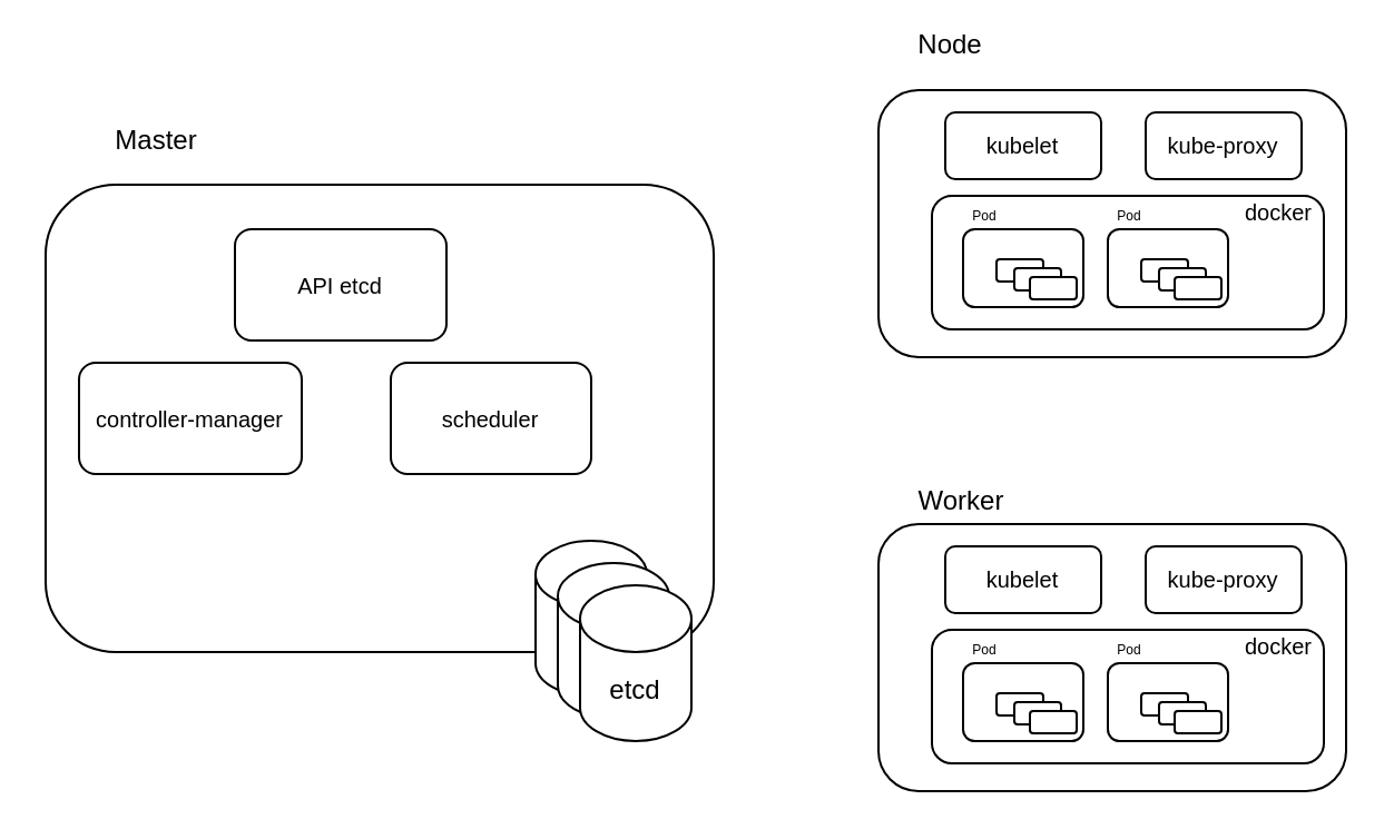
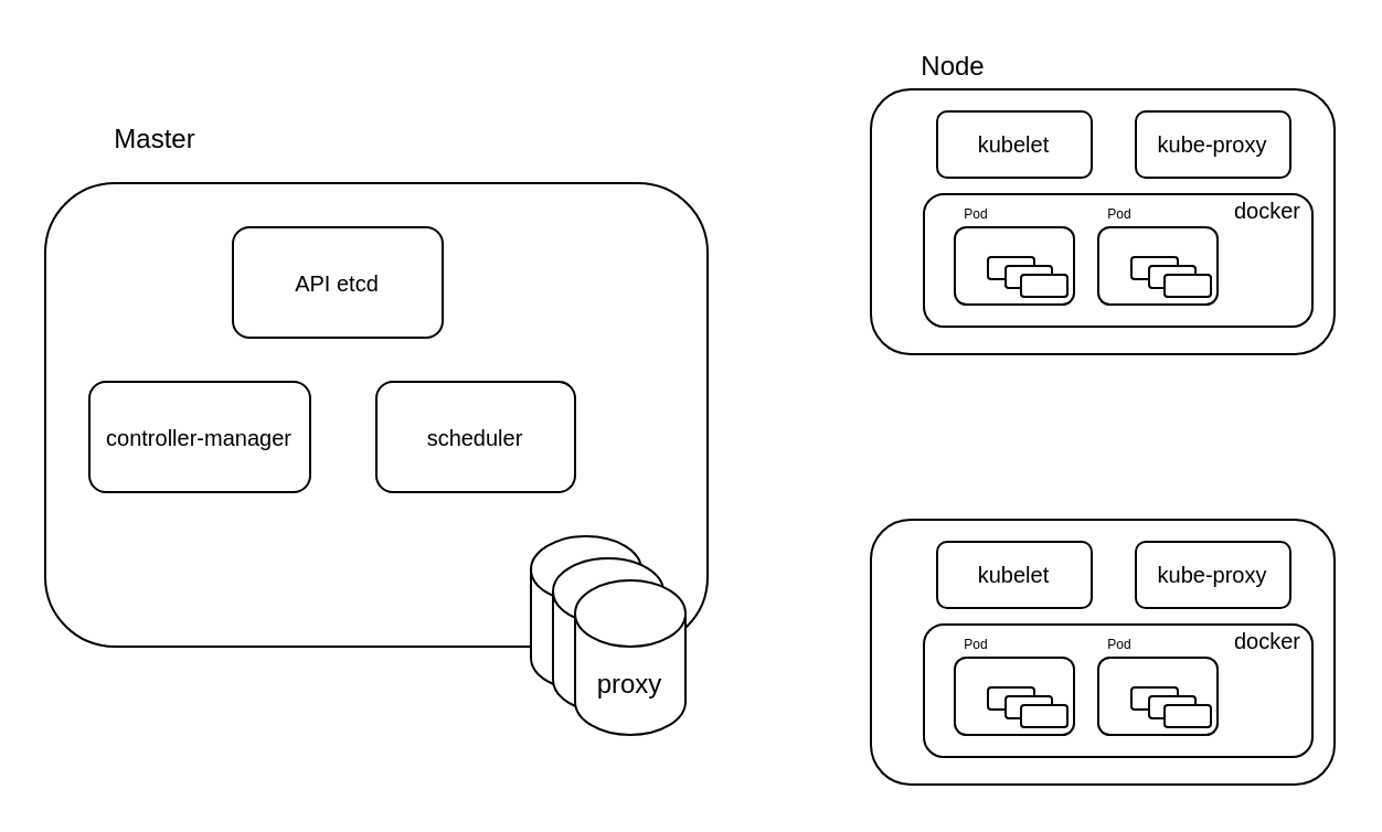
  <mxCell id="0" />
  <mxCell id="1" parent="0" />
  <mxCell id="2" value="" style="rounded=1;whiteSpace=wrap;html=1;" vertex="1" parent="1"><mxGeometry x="20" y="82.5" width="300" height="210" as="geometry" /></mxCell>
  <mxCell id="3" value="&lt;font style=&quot;font-size: 10px;&quot;&gt;API etcd&lt;/font&gt;" style="rounded=1;whiteSpace=wrap;html=1;" vertex="1" parent="1"><mxGeometry x="105" y="102.5" width="95" height="50" as="geometry" /></mxCell>
- <mxCell id="4" value="&lt;font style=&quot;font-size: 10px;&quot;&gt;controller-manager&lt;/font&gt;" style="rounded=1;whiteSpace=wrap;html=1;" vertex="1" parent="1"><mxGeometry x="35" y="162.5" width="100" height="50" as="geometry" /></mxCell>
- <mxCell id="5" value="&lt;font style=&quot;font-size: 10px;&quot;&gt;scheduler&lt;/font&gt;" style="rounded=1;whiteSpace=wrap;html=1;" vertex="1" parent="1"><mxGeometry x="175" y="162.5" width="90" height="50" as="geometry" /></mxCell>
+ <mxCell id="4" value="&lt;font style=&quot;font-size: 10px;&quot;&gt;controller-manager&lt;/font&gt;" style="rounded=1;whiteSpace=wrap;html=1;" vertex="1" parent="1"><mxGeometry x="40" y="172.5" width="100" height="50" as="geometry" /></mxCell>
+ <mxCell id="5" value="&lt;font style=&quot;font-size: 10px;&quot;&gt;scheduler&lt;/font&gt;" style="rounded=1;whiteSpace=wrap;html=1;" vertex="1" parent="1"><mxGeometry x="170" y="172.5" width="90" height="50" as="geometry" /></mxCell>
  <mxCell id="6" value="" style="rounded=1;whiteSpace=wrap;html=1;" vertex="1" parent="1"><mxGeometry x="394" y="40" width="210" height="120" as="geometry" /></mxCell>
  <mxCell id="7" value="&lt;font style=&quot;font-size: 10px;&quot;&gt;kubelet&lt;/font&gt;" style="rounded=1;whiteSpace=wrap;html=1;" vertex="1" parent="1"><mxGeometry x="424" y="50" width="70" height="30" as="geometry" /></mxCell>
  <mxCell id="8" value="&lt;font style=&quot;font-size: 10px;&quot;&gt;kube-proxy&lt;/font&gt;" style="rounded=1;whiteSpace=wrap;html=1;" vertex="1" parent="1"><mxGeometry x="514" y="50" width="70" height="30" as="geometry" /></mxCell>
  <mxCell id="9" value="Master" style="text;strokeColor=none;align=center;fillColor=none;html=1;verticalAlign=middle;whiteSpace=wrap;rounded=0;" vertex="1" parent="1"><mxGeometry x="50" y="52.5" width="40" height="20" as="geometry" /></mxCell>
- <mxCell id="10" value="Node" style="text;strokeColor=none;align=center;fillColor=none;html=1;verticalAlign=middle;whiteSpace=wrap;rounded=0;" vertex="1" parent="1"><mxGeometry x="403" y="10" width="47" height="20" as="geometry" /></mxCell>
+ <mxCell id="10" value="Node" style="text;strokeColor=none;align=center;fillColor=none;html=1;verticalAlign=middle;whiteSpace=wrap;rounded=0;" vertex="1" parent="1"><mxGeometry x="408" y="20" width="47" height="20" as="geometry" /></mxCell>
  <mxCell id="11" value="" style="rounded=1;whiteSpace=wrap;html=1;" vertex="1" parent="1"><mxGeometry x="418" y="87.5" width="176" height="60" as="geometry" /></mxCell>
  <mxCell id="12" value="" style="rounded=1;whiteSpace=wrap;html=1;" vertex="1" parent="1"><mxGeometry x="432" y="102.5" width="54" height="35" as="geometry" /></mxCell>
  <mxCell id="13" value="" style="rounded=1;whiteSpace=wrap;html=1;" vertex="1" parent="1"><mxGeometry x="447" y="116" width="21" height="10" as="geometry" /></mxCell>
  <mxCell id="14" value="" style="rounded=1;whiteSpace=wrap;html=1;" vertex="1" parent="1"><mxGeometry x="455" y="120" width="21" height="10" as="geometry" /></mxCell>
  <mxCell id="15" value="" style="rounded=1;whiteSpace=wrap;html=1;" vertex="1" parent="1"><mxGeometry x="462" y="124" width="21" height="10" as="geometry" /></mxCell>
  <mxCell id="16" value="&lt;font style=&quot;font-size: 6px;&quot;&gt;Pod&lt;/font&gt;" style="text;strokeColor=none;align=center;fillColor=none;html=1;verticalAlign=middle;whiteSpace=wrap;rounded=0;" vertex="1" parent="1"><mxGeometry x="429" y="87.5" width="26" height="15" as="geometry" /></mxCell>
  <mxCell id="17" value="" style="rounded=1;whiteSpace=wrap;html=1;" vertex="1" parent="1"><mxGeometry x="497" y="102.5" width="54" height="35" as="geometry" /></mxCell>
  <mxCell id="18" value="" style="rounded=1;whiteSpace=wrap;html=1;" vertex="1" parent="1"><mxGeometry x="512" y="116" width="21" height="10" as="geometry" /></mxCell>
  <mxCell id="19" value="" style="rounded=1;whiteSpace=wrap;html=1;" vertex="1" parent="1"><mxGeometry x="520" y="120" width="21" height="10" as="geometry" /></mxCell>
  <mxCell id="20" value="" style="rounded=1;whiteSpace=wrap;html=1;" vertex="1" parent="1"><mxGeometry x="527" y="124" width="21" height="10" as="geometry" /></mxCell>
  <mxCell id="21" value="&lt;font style=&quot;font-size: 6px;&quot;&gt;Pod&lt;/font&gt;" style="text;strokeColor=none;align=center;fillColor=none;html=1;verticalAlign=middle;whiteSpace=wrap;rounded=0;" vertex="1" parent="1"><mxGeometry x="494" y="87.5" width="26" height="15" as="geometry" /></mxCell>
  <mxCell id="22" value="&lt;font style=&quot;font-size: 10px;&quot;&gt;docker&lt;/font&gt;" style="text;strokeColor=none;align=center;fillColor=none;html=1;verticalAlign=middle;whiteSpace=wrap;rounded=0;" vertex="1" parent="1"><mxGeometry x="554" y="85" width="40" height="20" as="geometry" /></mxCell>
  <mxCell id="23" value="" style="rounded=1;whiteSpace=wrap;html=1;" vertex="1" parent="1"><mxGeometry x="394" y="235" width="210" height="120" as="geometry" /></mxCell>
  <mxCell id="24" value="&lt;font style=&quot;font-size: 10px;&quot;&gt;kubelet&lt;/font&gt;" style="rounded=1;whiteSpace=wrap;html=1;" vertex="1" parent="1"><mxGeometry x="424" y="245" width="70" height="30" as="geometry" /></mxCell>
  <mxCell id="25" value="&lt;font style=&quot;font-size: 10px;&quot;&gt;kube-proxy&lt;/font&gt;" style="rounded=1;whiteSpace=wrap;html=1;" vertex="1" parent="1"><mxGeometry x="514" y="245" width="70" height="30" as="geometry" /></mxCell>
- <mxCell id="26" value="Worker" style="text;strokeColor=none;align=center;fillColor=none;html=1;verticalAlign=middle;whiteSpace=wrap;rounded=0;" vertex="1" parent="1"><mxGeometry x="408" y="215" width="47" height="20" as="geometry" /></mxCell>
  <mxCell id="27" value="" style="rounded=1;whiteSpace=wrap;html=1;" vertex="1" parent="1"><mxGeometry x="418" y="282.5" width="176" height="60" as="geometry" /></mxCell>
  <mxCell id="28" value="" style="rounded=1;whiteSpace=wrap;html=1;" vertex="1" parent="1"><mxGeometry x="432" y="297.5" width="54" height="35" as="geometry" /></mxCell>
  <mxCell id="29" value="" style="rounded=1;whiteSpace=wrap;html=1;" vertex="1" parent="1"><mxGeometry x="447" y="311" width="21" height="10" as="geometry" /></mxCell>
  <mxCell id="30" value="" style="rounded=1;whiteSpace=wrap;html=1;" vertex="1" parent="1"><mxGeometry x="455" y="315" width="21" height="10" as="geometry" /></mxCell>
  <mxCell id="31" value="" style="rounded=1;whiteSpace=wrap;html=1;" vertex="1" parent="1"><mxGeometry x="462" y="319" width="21" height="10" as="geometry" /></mxCell>
  <mxCell id="32" value="&lt;font style=&quot;font-size: 6px;&quot;&gt;Pod&lt;/font&gt;" style="text;strokeColor=none;align=center;fillColor=none;html=1;verticalAlign=middle;whiteSpace=wrap;rounded=0;" vertex="1" parent="1"><mxGeometry x="429" y="282.5" width="26" height="15" as="geometry" /></mxCell>
  <mxCell id="33" value="" style="rounded=1;whiteSpace=wrap;html=1;" vertex="1" parent="1"><mxGeometry x="497" y="297.5" width="54" height="35" as="geometry" /></mxCell>
  <mxCell id="34" value="" style="rounded=1;whiteSpace=wrap;html=1;" vertex="1" parent="1"><mxGeometry x="512" y="311" width="21" height="10" as="geometry" /></mxCell>
  <mxCell id="35" value="" style="rounded=1;whiteSpace=wrap;html=1;" vertex="1" parent="1"><mxGeometry x="520" y="315" width="21" height="10" as="geometry" /></mxCell>
  <mxCell id="36" value="" style="rounded=1;whiteSpace=wrap;html=1;" vertex="1" parent="1"><mxGeometry x="527" y="319" width="21" height="10" as="geometry" /></mxCell>
  <mxCell id="37" value="&lt;font style=&quot;font-size: 6px;&quot;&gt;Pod&lt;/font&gt;" style="text;strokeColor=none;align=center;fillColor=none;html=1;verticalAlign=middle;whiteSpace=wrap;rounded=0;" vertex="1" parent="1"><mxGeometry x="494" y="282.5" width="26" height="15" as="geometry" /></mxCell>
  <mxCell id="38" value="&lt;font style=&quot;font-size: 10px;&quot;&gt;docker&lt;/font&gt;" style="text;strokeColor=none;align=center;fillColor=none;html=1;verticalAlign=middle;whiteSpace=wrap;rounded=0;" vertex="1" parent="1"><mxGeometry x="554" y="280" width="40" height="20" as="geometry" /></mxCell>
  <mxCell id="39" value="" style="shape=cylinder3;whiteSpace=wrap;html=1;boundedLbl=1;backgroundOutline=1;size=15;" vertex="1" parent="1"><mxGeometry x="240" y="242.5" width="50" height="70" as="geometry" /></mxCell>
  <mxCell id="40" value="" style="shape=cylinder3;whiteSpace=wrap;html=1;boundedLbl=1;backgroundOutline=1;size=15;" vertex="1" parent="1"><mxGeometry x="250" y="252.5" width="50" height="70" as="geometry" /></mxCell>
- <mxCell id="41" value="etcd" style="shape=cylinder3;whiteSpace=wrap;html=1;boundedLbl=1;backgroundOutline=1;size=15;" vertex="1" parent="1"><mxGeometry x="260" y="262.5" width="50" height="70" as="geometry" /></mxCell>
+ <mxCell id="41" value="proxy" style="shape=cylinder3;whiteSpace=wrap;html=1;boundedLbl=1;backgroundOutline=1;size=15;" vertex="1" parent="1"><mxGeometry x="260" y="262.5" width="50" height="70" as="geometry" /></mxCell>
